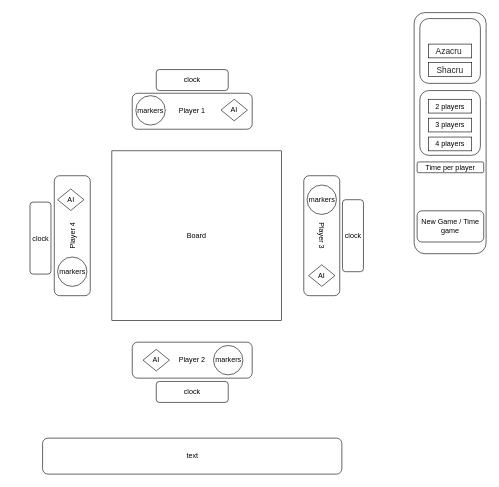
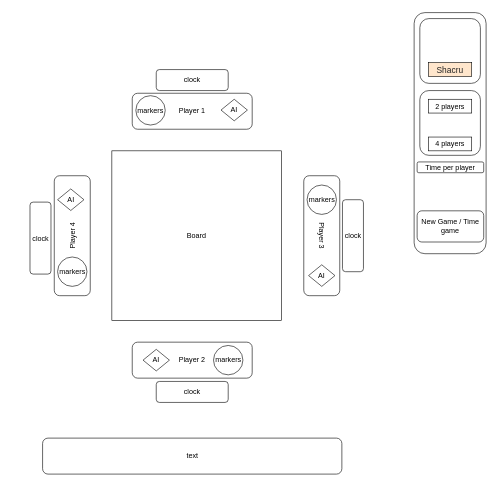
  <mxCell id="0" />
  <mxCell id="1" parent="0" />
  <mxCell id="2" value="Board" style="whiteSpace=wrap;html=1;aspect=fixed;" parent="1" vertex="1"><mxGeometry x="186" y="251" width="283" height="283" as="geometry" /></mxCell>
  <mxCell id="3" value="Player 1" style="rounded=1;whiteSpace=wrap;html=1;" parent="1" vertex="1"><mxGeometry x="220" y="155" width="200" height="60" as="geometry" /></mxCell>
  <mxCell id="4" value="Player 2" style="rounded=1;whiteSpace=wrap;html=1;" parent="1" vertex="1"><mxGeometry x="220" y="570" width="200" height="60" as="geometry" /></mxCell>
  <mxCell id="5" value="Player 4" style="rounded=1;whiteSpace=wrap;html=1;rotation=-90;" parent="1" vertex="1"><mxGeometry x="20" y="362.5" width="200" height="60" as="geometry" /></mxCell>
  <mxCell id="6" value="Player 3" style="rounded=1;whiteSpace=wrap;html=1;rotation=90;" parent="1" vertex="1"><mxGeometry x="436" y="362.5" width="200" height="60" as="geometry" /></mxCell>
  <mxCell id="7" value="clock" style="rounded=1;whiteSpace=wrap;html=1;" parent="1" vertex="1"><mxGeometry x="260" y="115.5" width="120" height="35" as="geometry" /></mxCell>
  <mxCell id="8" value="clock" style="rounded=1;whiteSpace=wrap;html=1;" parent="1" vertex="1"><mxGeometry x="260" y="635.5" width="120" height="35" as="geometry" /></mxCell>
  <mxCell id="9" value="clock" style="rounded=1;whiteSpace=wrap;html=1;direction=south;" parent="1" vertex="1"><mxGeometry x="570.5" y="332.5" width="35" height="120" as="geometry" /></mxCell>
  <mxCell id="10" value="" style="rounded=1;whiteSpace=wrap;html=1;" parent="1" vertex="1"><mxGeometry x="690" y="20.5" width="120" height="402" as="geometry" /></mxCell>
  <mxCell id="11" value="" style="rounded=1;whiteSpace=wrap;html=1;" parent="1" vertex="1"><mxGeometry x="699.5" y="30.5" width="101" height="108" as="geometry" /></mxCell>
- <mxCell id="12" value="&lt;span style=&quot;color: rgb(34 , 34 , 34) ; font-family: sans-serif ; font-size: 14px&quot;&gt;Shacru&lt;/span&gt;" style="rounded=0;whiteSpace=wrap;html=1;" parent="1" vertex="1"><mxGeometry x="714" y="104" width="72" height="23" as="geometry" /></mxCell>
- <mxCell id="13" value="&lt;span style=&quot;color: rgb(34 , 34 , 34) ; font-family: sans-serif ; font-size: 14px&quot;&gt;Azacru&amp;nbsp;&lt;/span&gt;" style="rounded=0;whiteSpace=wrap;html=1;" parent="1" vertex="1"><mxGeometry x="714" y="73" width="72" height="23" as="geometry" /></mxCell>
+ <mxCell id="12" value="&lt;span style=&quot;color: rgb(34 , 34 , 34) ; font-family: sans-serif ; font-size: 14px&quot;&gt;Shacru&lt;/span&gt;" style="rounded=0;whiteSpace=wrap;html=1;fillColor=#ffe6cc;" parent="1" vertex="1"><mxGeometry x="714" y="104" width="72" height="23" as="geometry" /></mxCell>
  <mxCell id="14" value="" style="rounded=1;whiteSpace=wrap;html=1;" parent="1" vertex="1"><mxGeometry x="699.5" y="150.5" width="101" height="108" as="geometry" /></mxCell>
  <mxCell id="15" value="2 players" style="rounded=0;whiteSpace=wrap;html=1;" parent="1" vertex="1"><mxGeometry x="714" y="165" width="72" height="23" as="geometry" /></mxCell>
- <mxCell id="16" value="3 players" style="rounded=0;whiteSpace=wrap;html=1;" parent="1" vertex="1"><mxGeometry x="714" y="196.5" width="72" height="23" as="geometry" /></mxCell>
  <mxCell id="17" value="4 players" style="rounded=0;whiteSpace=wrap;html=1;" parent="1" vertex="1"><mxGeometry x="714" y="228" width="72" height="23" as="geometry" /></mxCell>
  <mxCell id="18" value="New Game / Time game" style="rounded=1;whiteSpace=wrap;html=1;" parent="1" vertex="1"><mxGeometry x="695" y="351" width="111" height="52" as="geometry" /></mxCell>
  <mxCell id="19" value="Time per player" style="rounded=1;whiteSpace=wrap;html=1;" parent="1" vertex="1"><mxGeometry x="695" y="269.5" width="111" height="18" as="geometry" /></mxCell>
  <mxCell id="20" value="clock" style="rounded=1;whiteSpace=wrap;html=1;direction=south;" parent="1" vertex="1"><mxGeometry x="49.5" y="336.5" width="35" height="120" as="geometry" /></mxCell>
  <mxCell id="21" value="text" style="rounded=1;whiteSpace=wrap;html=1;" parent="1" vertex="1"><mxGeometry x="70.5" y="730" width="499" height="60" as="geometry" /></mxCell>
  <mxCell id="22" value="markers" style="ellipse;whiteSpace=wrap;html=1;aspect=fixed;" vertex="1" parent="1"><mxGeometry x="226" y="159" width="49" height="49" as="geometry" /></mxCell>
  <mxCell id="23" value="markers" style="ellipse;whiteSpace=wrap;html=1;aspect=fixed;" vertex="1" parent="1"><mxGeometry x="511.5" y="308" width="49" height="49" as="geometry" /></mxCell>
  <mxCell id="24" value="markers" style="ellipse;whiteSpace=wrap;html=1;aspect=fixed;" vertex="1" parent="1"><mxGeometry x="355.5" y="575.5" width="49" height="49" as="geometry" /></mxCell>
  <mxCell id="25" value="markers" style="ellipse;whiteSpace=wrap;html=1;aspect=fixed;" vertex="1" parent="1"><mxGeometry x="95.5" y="428" width="49" height="49" as="geometry" /></mxCell>
  <mxCell id="26" value="AI" style="rhombus;whiteSpace=wrap;html=1;" vertex="1" parent="1"><mxGeometry x="368" y="165" width="44" height="36" as="geometry" /></mxCell>
  <mxCell id="27" value="AI" style="rhombus;whiteSpace=wrap;html=1;" vertex="1" parent="1"><mxGeometry x="514" y="441" width="44" height="36" as="geometry" /></mxCell>
  <mxCell id="28" value="AI" style="rhombus;whiteSpace=wrap;html=1;" vertex="1" parent="1"><mxGeometry x="238" y="582" width="44" height="36" as="geometry" /></mxCell>
  <mxCell id="29" value="AI" style="rhombus;whiteSpace=wrap;html=1;" vertex="1" parent="1"><mxGeometry x="95.5" y="314.5" width="44" height="36" as="geometry" /></mxCell>
